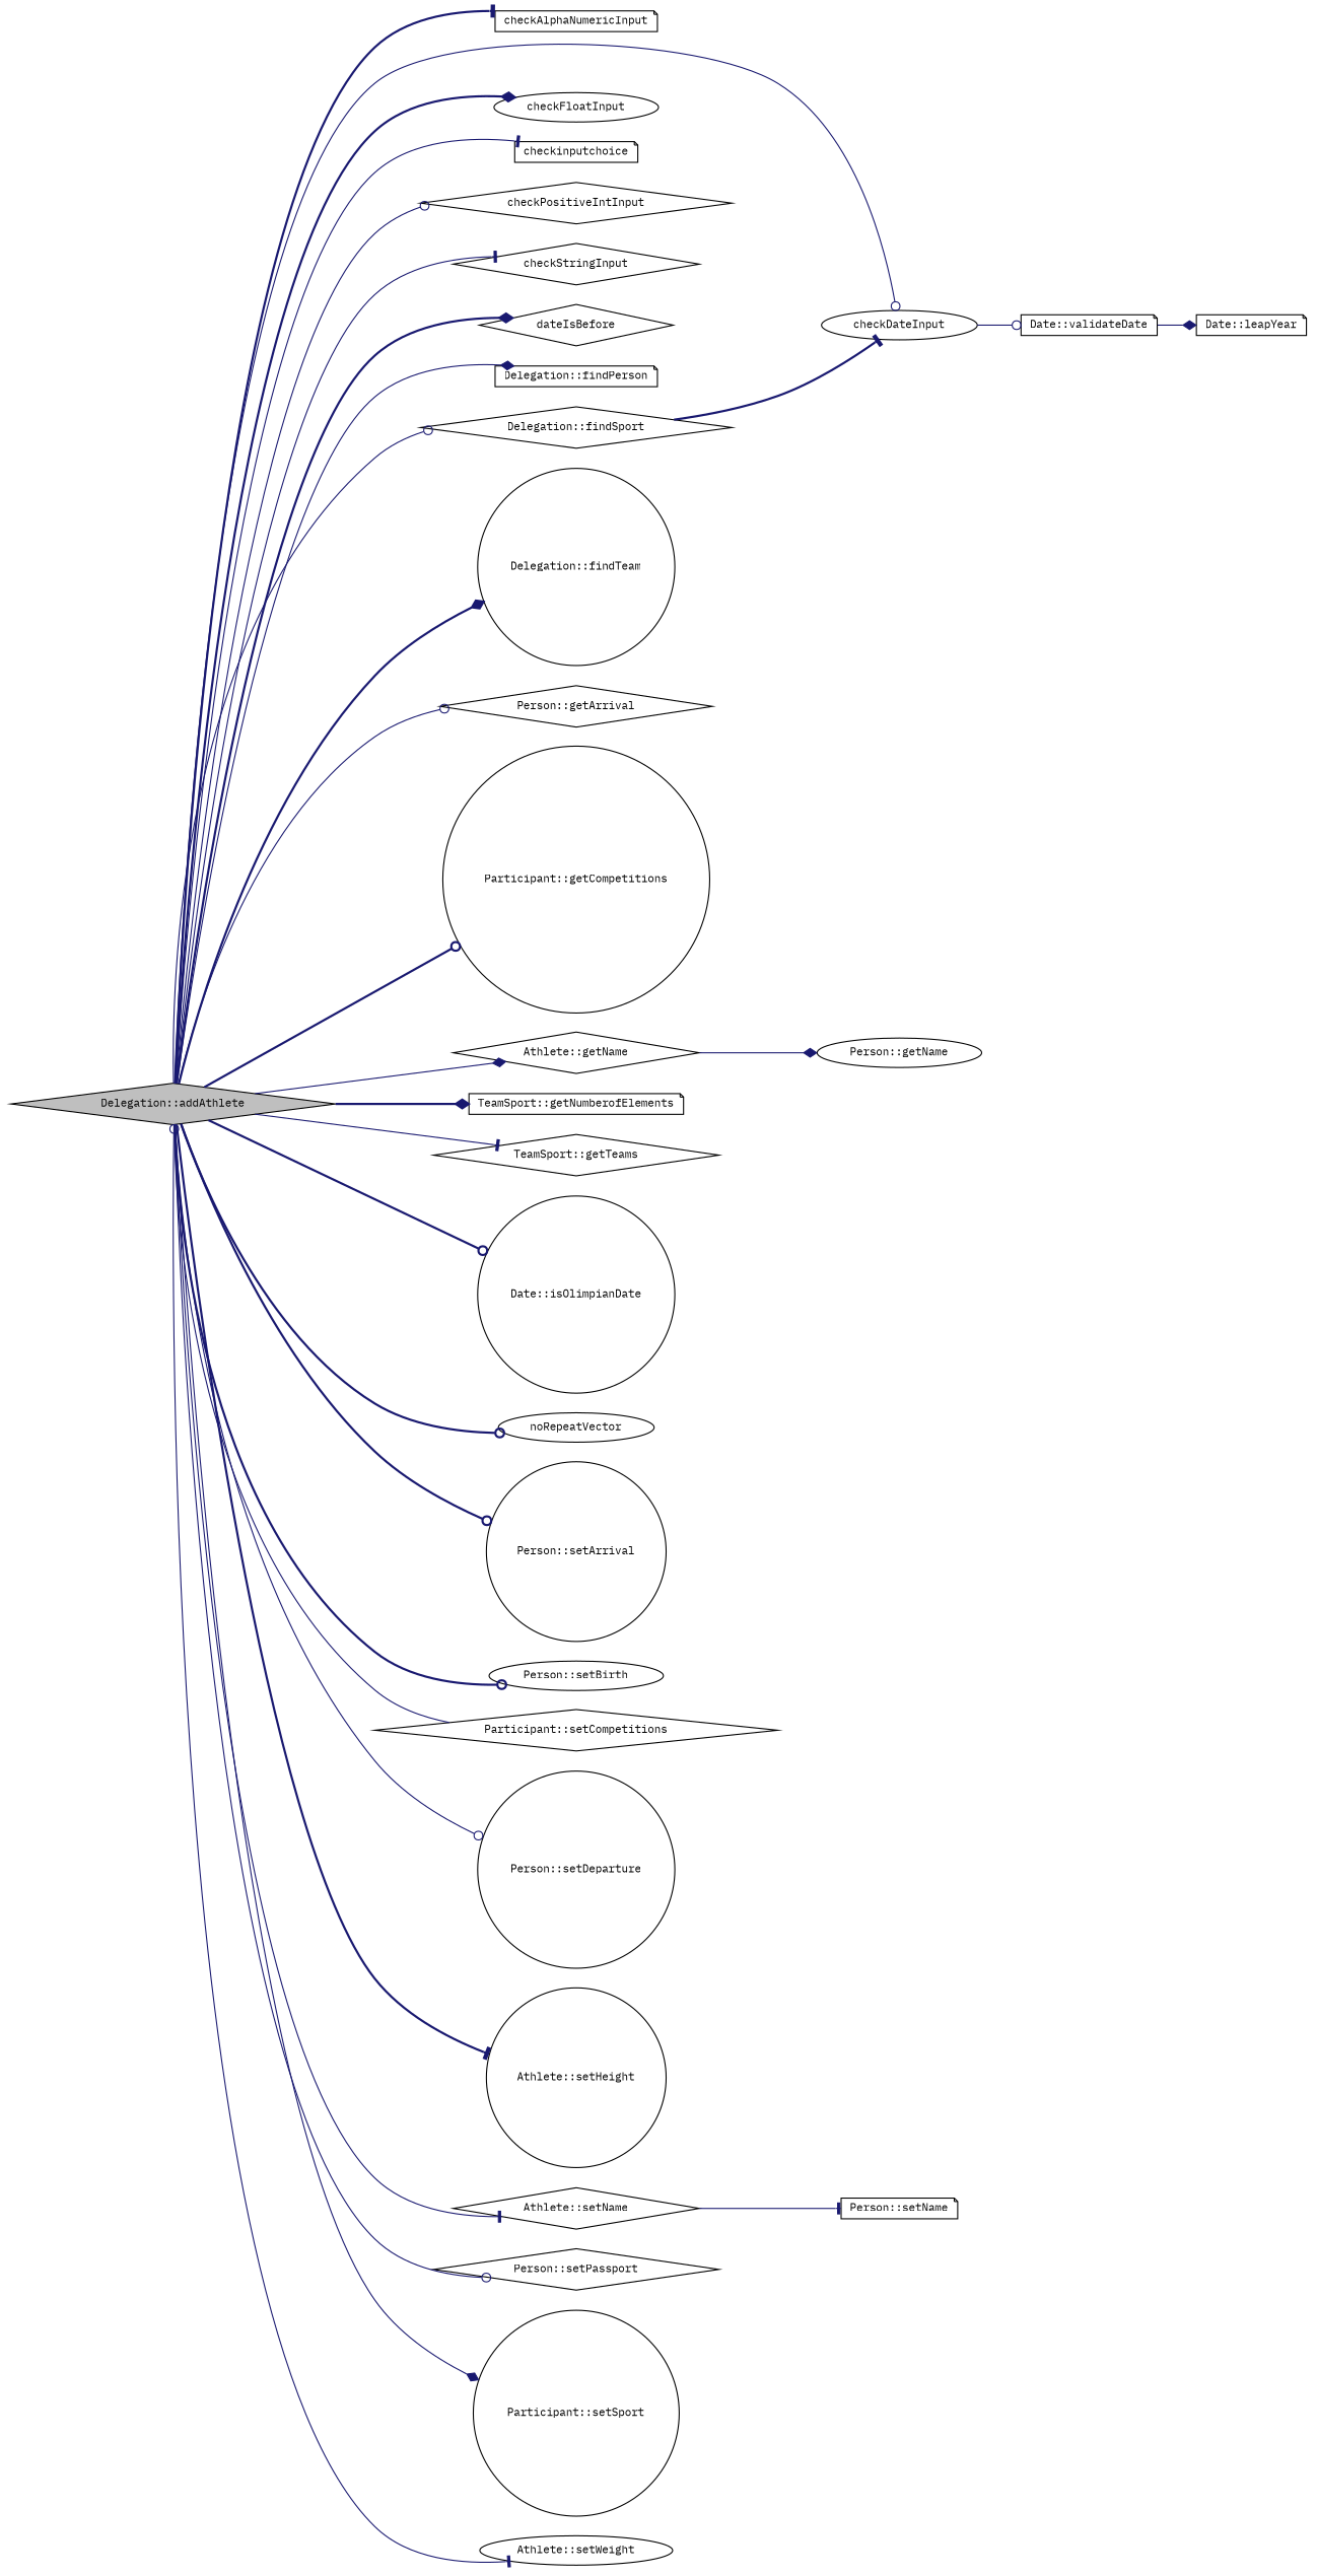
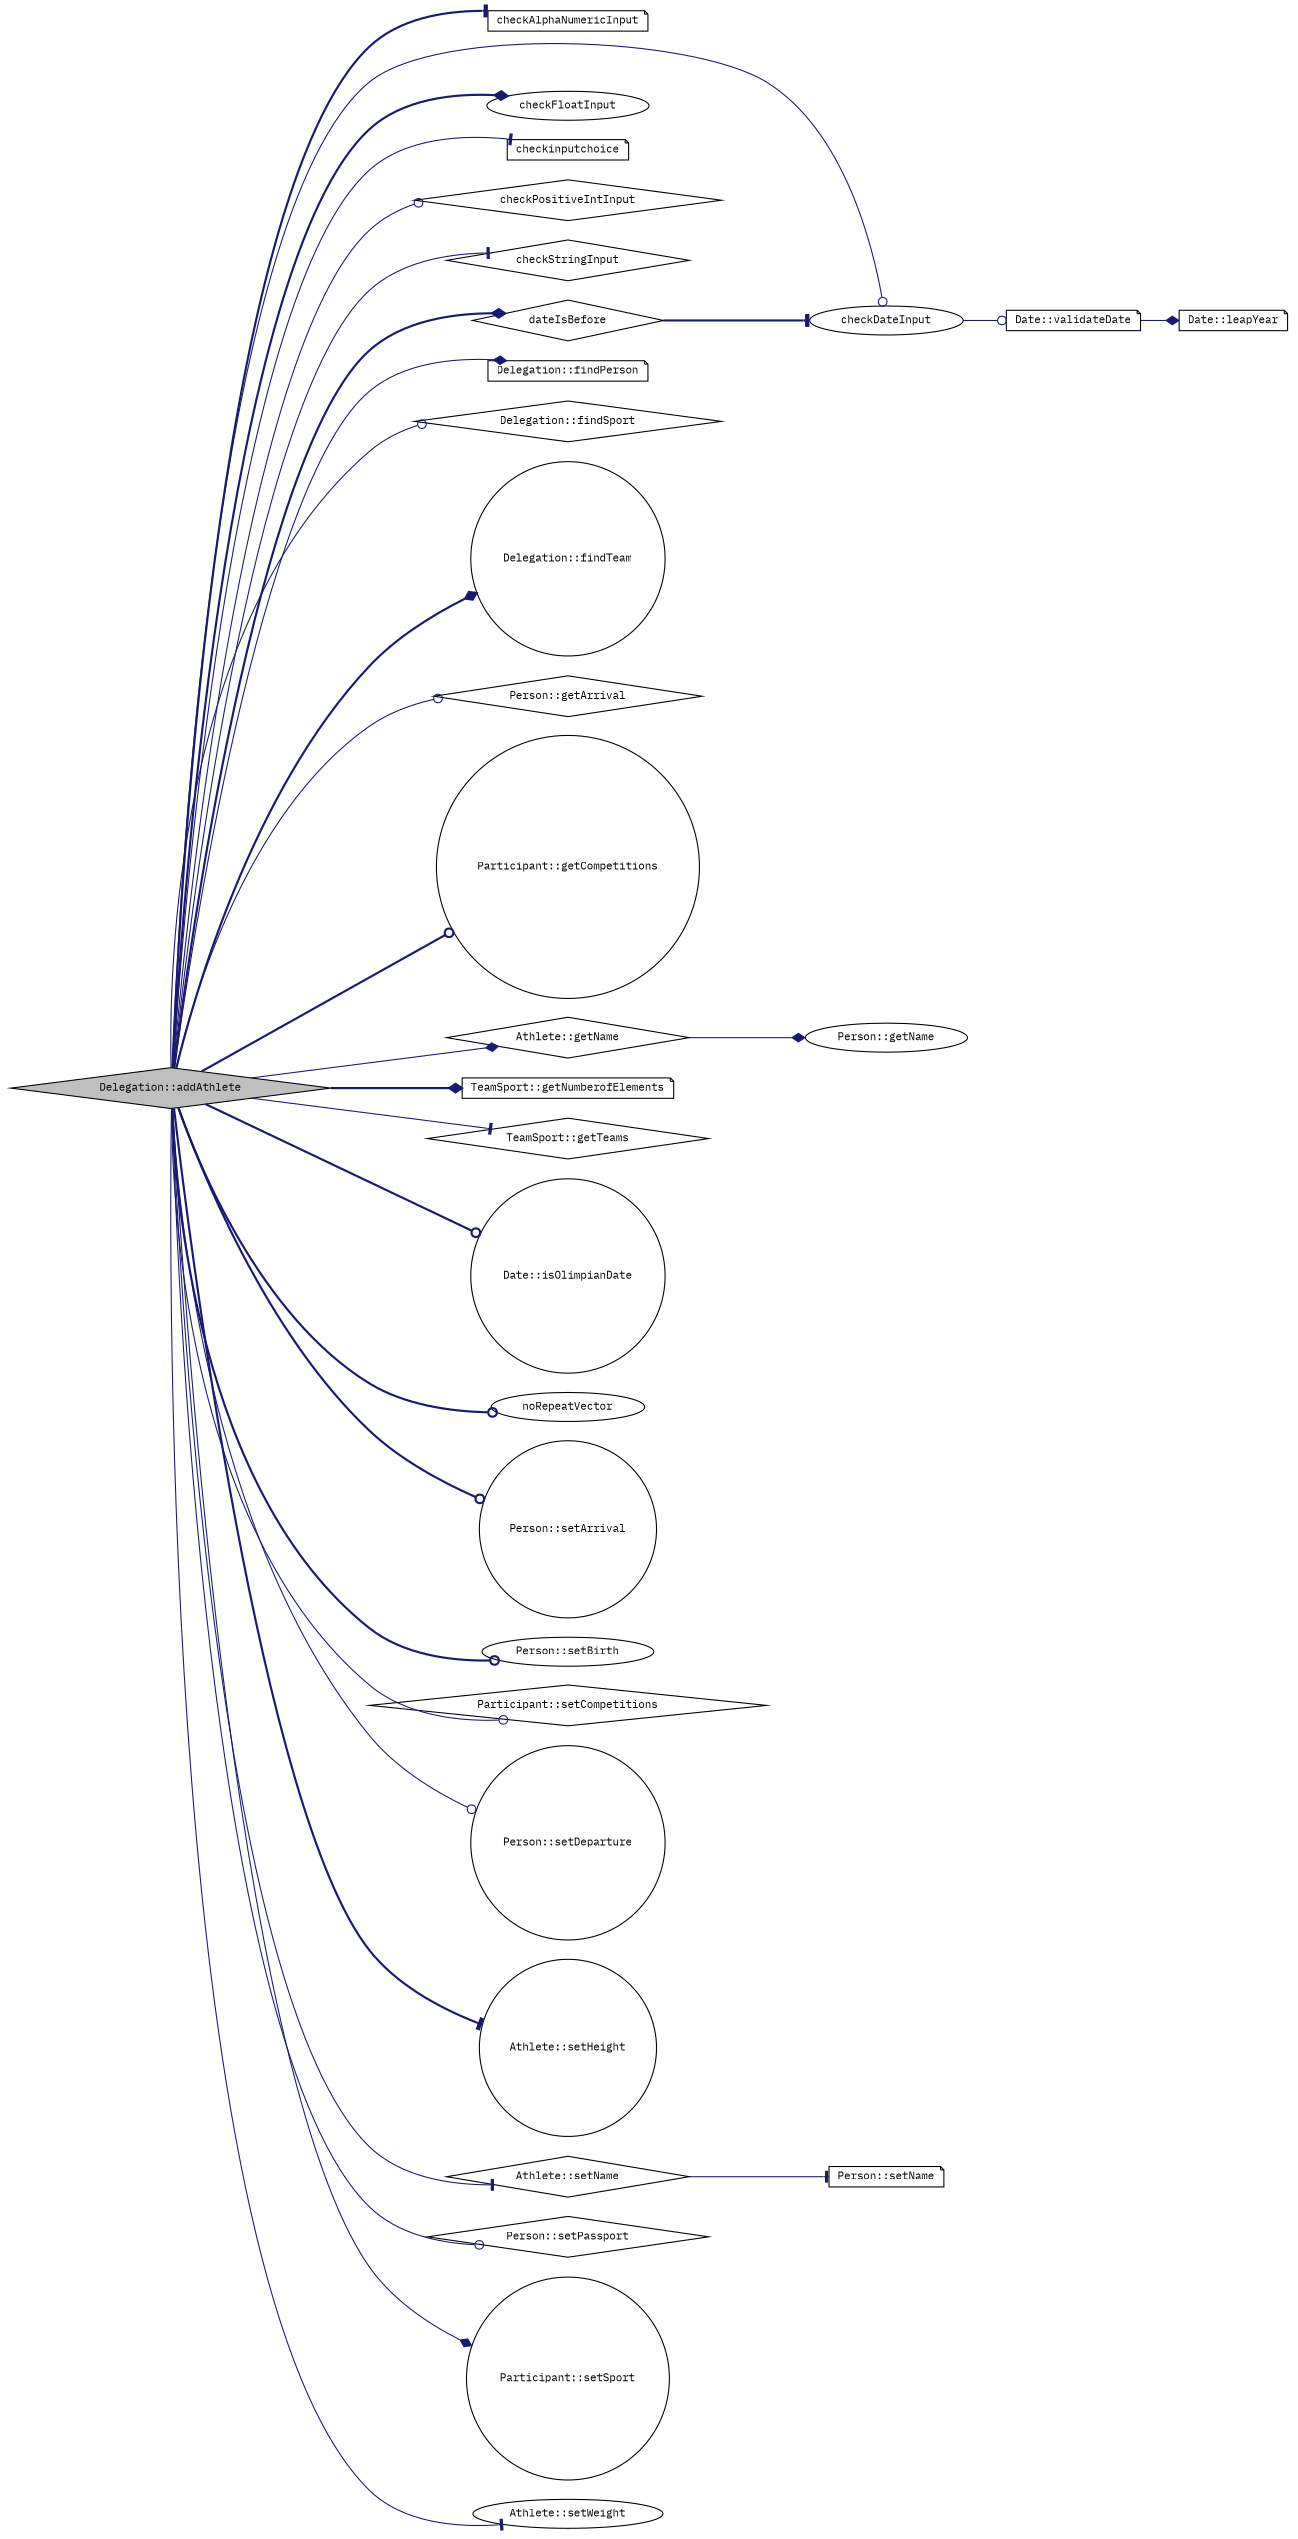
  digraph {
    fontname="IBM Plex Mono"
    rankdir=LR
    node [color=black fillcolor=white fontname="IBM Plex Mono" fontsize=10 shape=diamond style=filled]
    edge [arrowhead=odot color=midnightblue fontname="IBM Plex Mono" fontsize=10 labelfontname=Helvetica labelfontsize=10 style=solid]
    n1 [fillcolor=grey75 fontcolor=black height=0.2 label="Delegation::addAthlete" width=0.4]
    n2 [height=0.2 label=checkAlphaNumericInput shape=note width=0.4]
    n3 [height=0.2 label=checkDateInput shape=ellipse width=0.4]
    n4 [height=0.2 label=checkFloatInput shape=ellipse width=0.4]
    n5 [height=0.2 label=checkinputchoice shape=note width=0.4]
    n6 [height=0.2 label=checkPositiveIntInput width=0.4]
    n7 [height=0.2 label=checkStringInput width=0.4]
    n8 [height=0.2 label=dateIsBefore width=0.4]
    n9 [height=0.2 label="Delegation::findPerson" shape=note width=0.4]
    n10 [height=0.2 label="Delegation::findSport" width=0.4]
    n11 [height=0.2 label="Delegation::findTeam" shape=circle width=0.4]
    n12 [height=0.2 label="Person::getArrival" width=0.4]
    n13 [height=0.2 label="Participant::getCompetitions" shape=circle width=0.4]
    n14 [height=0.2 label="Athlete::getName" width=0.4]
    n15 [height=0.2 label="TeamSport::getNumberofElements" shape=note width=0.4]
    n16 [height=0.2 label="TeamSport::getTeams" width=0.4]
    n17 [height=0.2 label="Date::isOlimpianDate" shape=circle width=0.4]
    n18 [height=0.2 label=noRepeatVector shape=ellipse width=0.4]
    n19 [height=0.2 label="Person::setArrival" shape=circle width=0.4]
    n20 [height=0.2 label="Person::setBirth" shape=ellipse width=0.4]
    n21 [height=0.2 label="Participant::setCompetitions" width=0.4]
    n22 [height=0.2 label="Person::setDeparture" shape=circle width=0.4]
    n23 [height=0.2 label="Athlete::setHeight" shape=circle width=0.4]
    n24 [height=0.2 label="Athlete::setName" width=0.4]
    n25 [height=0.2 label="Person::setPassport" width=0.4]
    n26 [height=0.2 label="Participant::setSport" shape=circle width=0.4]
    n27 [height=0.2 label="Athlete::setWeight" shape=ellipse width=0.4]
    n28 [height=0.2 label="Date::validateDate" shape=note width=0.4]
    n29 [height=0.2 label="Person::getName" shape=ellipse width=0.4]
    n30 [height=0.2 label="Person::setName" shape=note width=0.4]
    n31 [height=0.2 label="Date::leapYear" shape=note width=0.4]
    n1 -> n2 [arrowhead=tee style=bold]
    n1 -> n3
    n1 -> n4 [arrowhead=diamond style=bold]
    n1 -> n5 [arrowhead=tee]
    n1 -> n6
    n1 -> n7 [arrowhead=tee]
    n1 -> n8 [arrowhead=diamond style=bold]
    n1 -> n9 [arrowhead=diamond]
    n1 -> n10
    n1 -> n11 [arrowhead=diamond style=bold]
    n1 -> n12
    n1 -> n13 [style=bold]
    n1 -> n14 [arrowhead=diamond]
    n1 -> n15 [arrowhead=diamond style=bold]
    n1 -> n16 [arrowhead=tee]
    n1 -> n17 [style=bold]
    n1 -> n18 [style=bold]
    n1 -> n19 [style=bold]
    n1 -> n20 [style=bold]
-   n21 -> n1
+   n1 -> n21
    n1 -> n22
    n1 -> n23 [arrowhead=tee style=bold]
    n1 -> n24 [arrowhead=tee]
    n1 -> n25
    n1 -> n26 [arrowhead=diamond]
    n1 -> n27 [arrowhead=tee]
    n3 -> n28
-   n10 -> n3 [arrowhead=tee style=bold]
+   n8 -> n3 [arrowhead=tee style=bold]
    n14 -> n29 [arrowhead=diamond]
    n24 -> n30 [arrowhead=tee]
    n28 -> n31 [arrowhead=diamond]
  }
